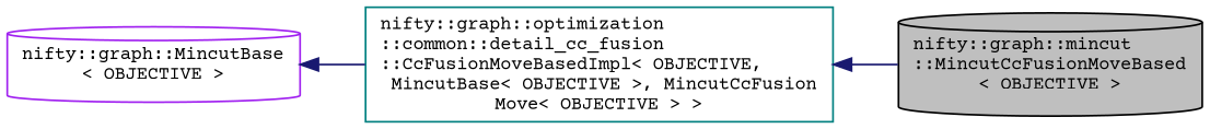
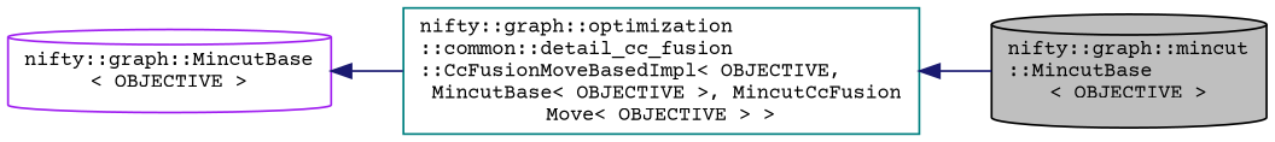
  digraph {
    rankdir=LR
    fontname="Courier Prime"
    node [fillcolor=white fontname="Courier Prime" fontsize=10 shape=cylinder style=filled]
    edge [color=midnightblue dir=back fontname="Courier Prime" fontsize=10 labelfontname=Helvetica labelfontsize=10 style=solid]
-   n1 [color=black fillcolor=grey75 fontcolor=black height=0.2 label="nifty::graph::mincut\l::MincutCcFusionMoveBased\l\< OBJECTIVE \>" width=0.4]
+   n1 [color=black fillcolor=grey75 fontcolor=black height=0.2 label="nifty::graph::mincut\l::MincutBase\l\< OBJECTIVE \>" width=0.4]
    n2 [color=teal height=0.2 label="nifty::graph::optimization\l::common::detail_cc_fusion\l::CcFusionMoveBasedImpl\< OBJECTIVE,\l MincutBase\< OBJECTIVE \>, MincutCcFusion\lMove\< OBJECTIVE \> \>" shape=box width=0.4]
    n3 [color=purple height=0.2 label="nifty::graph::MincutBase\l\< OBJECTIVE \>" width=0.4]
    n2 -> n1
    n3 -> n2
  }
